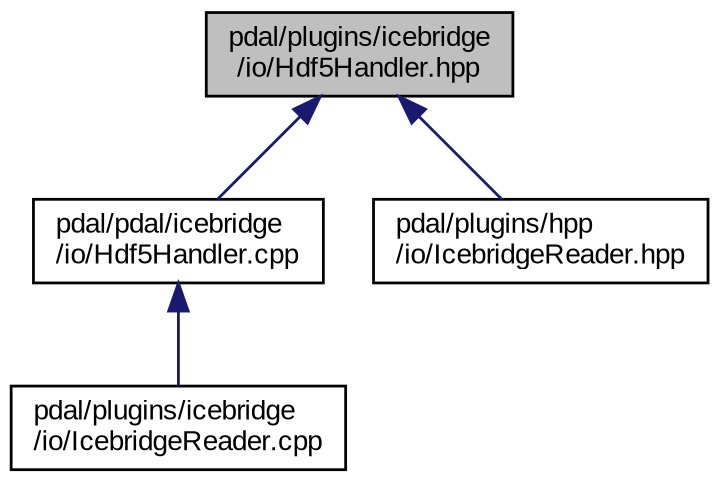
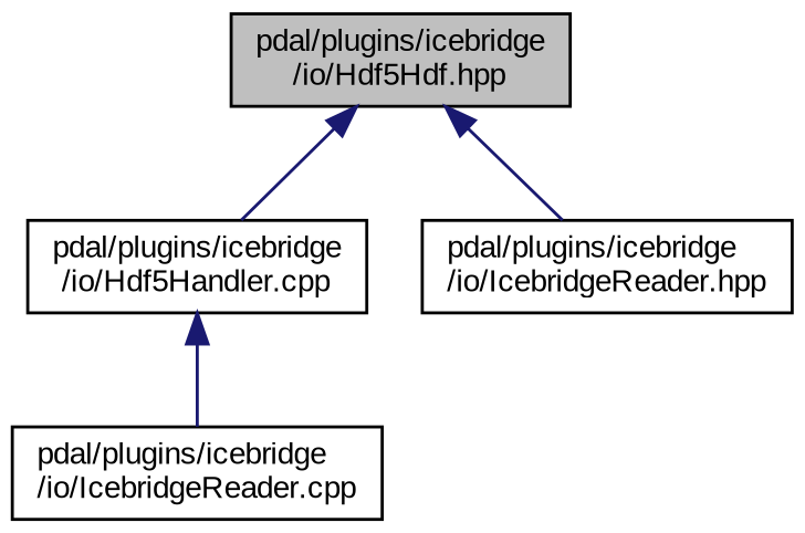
  digraph {
    fontname="Liberation Sans"
    node [color=black fillcolor=white fontname="Liberation Sans" fontsize=10 shape=record style=filled]
    edge [color=midnightblue dir=back fontname="Liberation Sans" fontsize=10 labelfontname=Helvetica labelfontsize=10 style=solid]
-   n1 [fillcolor=grey75 fontcolor=black height=0.2 label="pdal/plugins/icebridge\l/io/Hdf5Handler.hpp" width=0.4]
-   n2 [height=0.2 label="pdal/pdal/icebridge\l/io/Hdf5Handler.cpp" width=0.4]
-   n3 [height=0.2 label="pdal/plugins/hpp\l/io/IcebridgeReader.hpp" width=0.4]
+   n1 [fillcolor=grey75 fontcolor=black height=0.2 label="pdal/plugins/icebridge\l/io/Hdf5Hdf.hpp" width=0.4]
+   n2 [height=0.2 label="pdal/plugins/icebridge\l/io/Hdf5Handler.cpp" width=0.4]
+   n3 [height=0.2 label="pdal/plugins/icebridge\l/io/IcebridgeReader.hpp" width=0.4]
    n4 [height=0.2 label="pdal/plugins/icebridge\l/io/IcebridgeReader.cpp" width=0.4]
    n1 -> n2
    n1 -> n3
    n2 -> n4
  }
